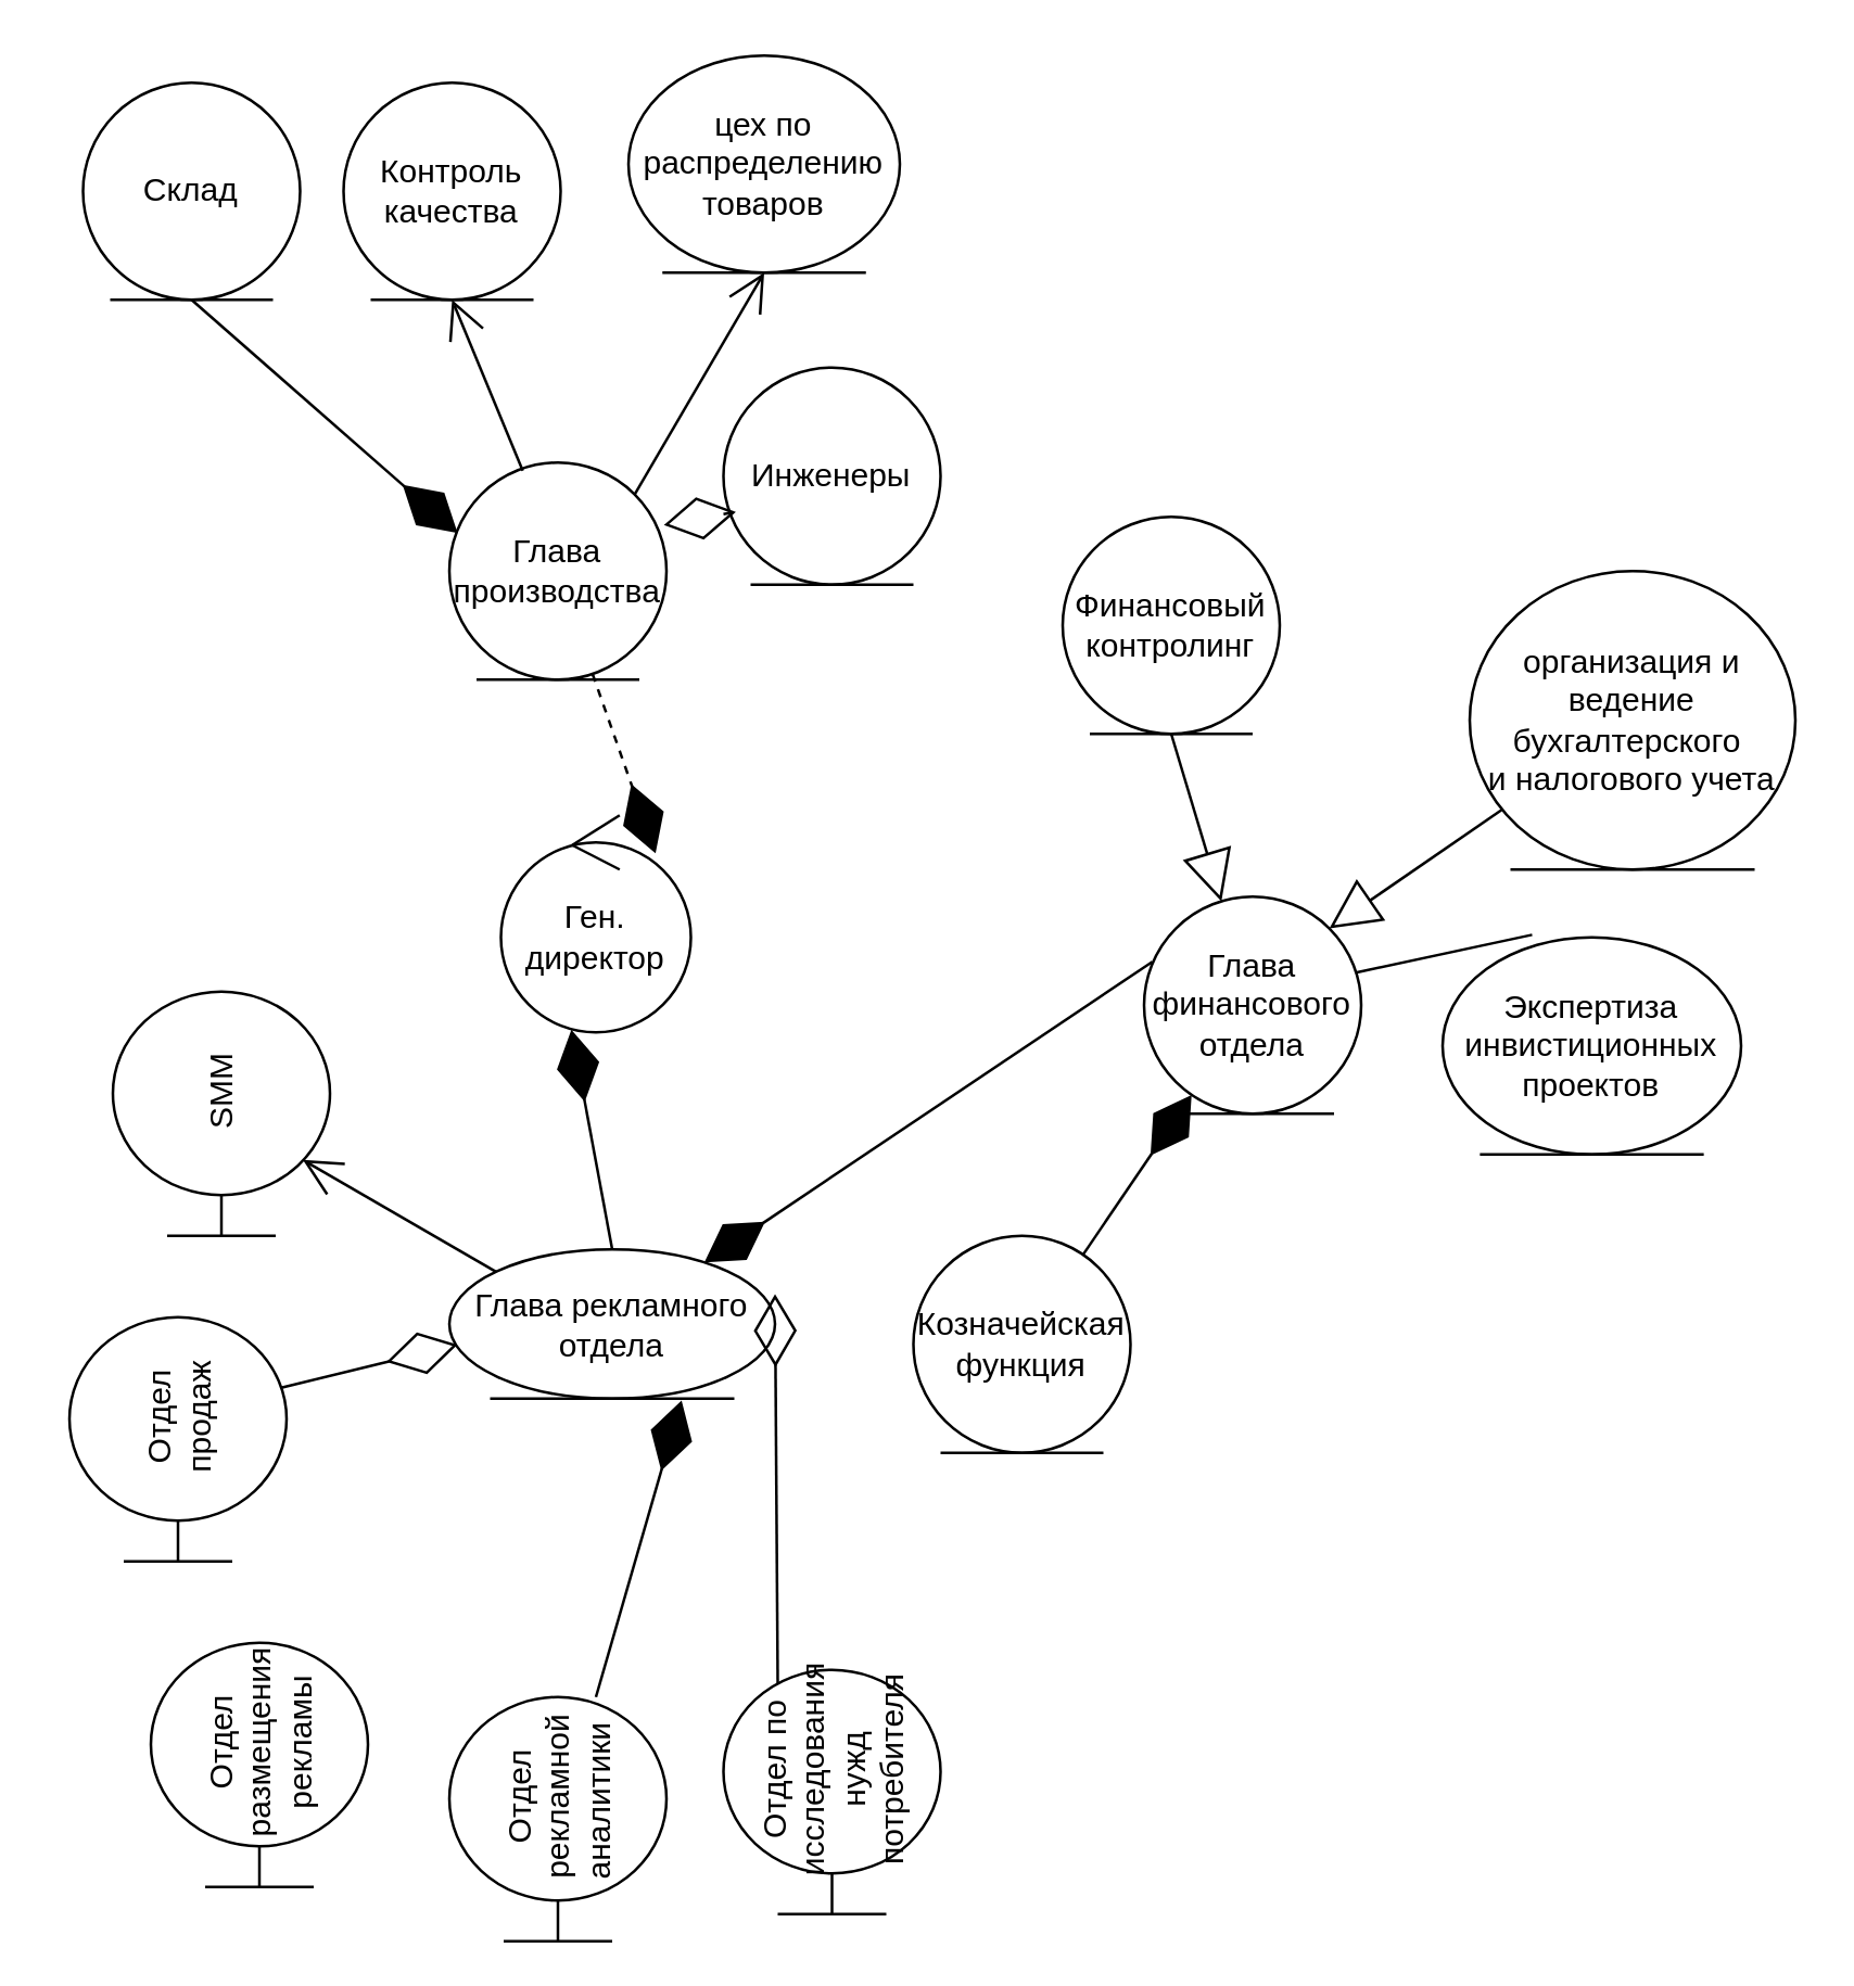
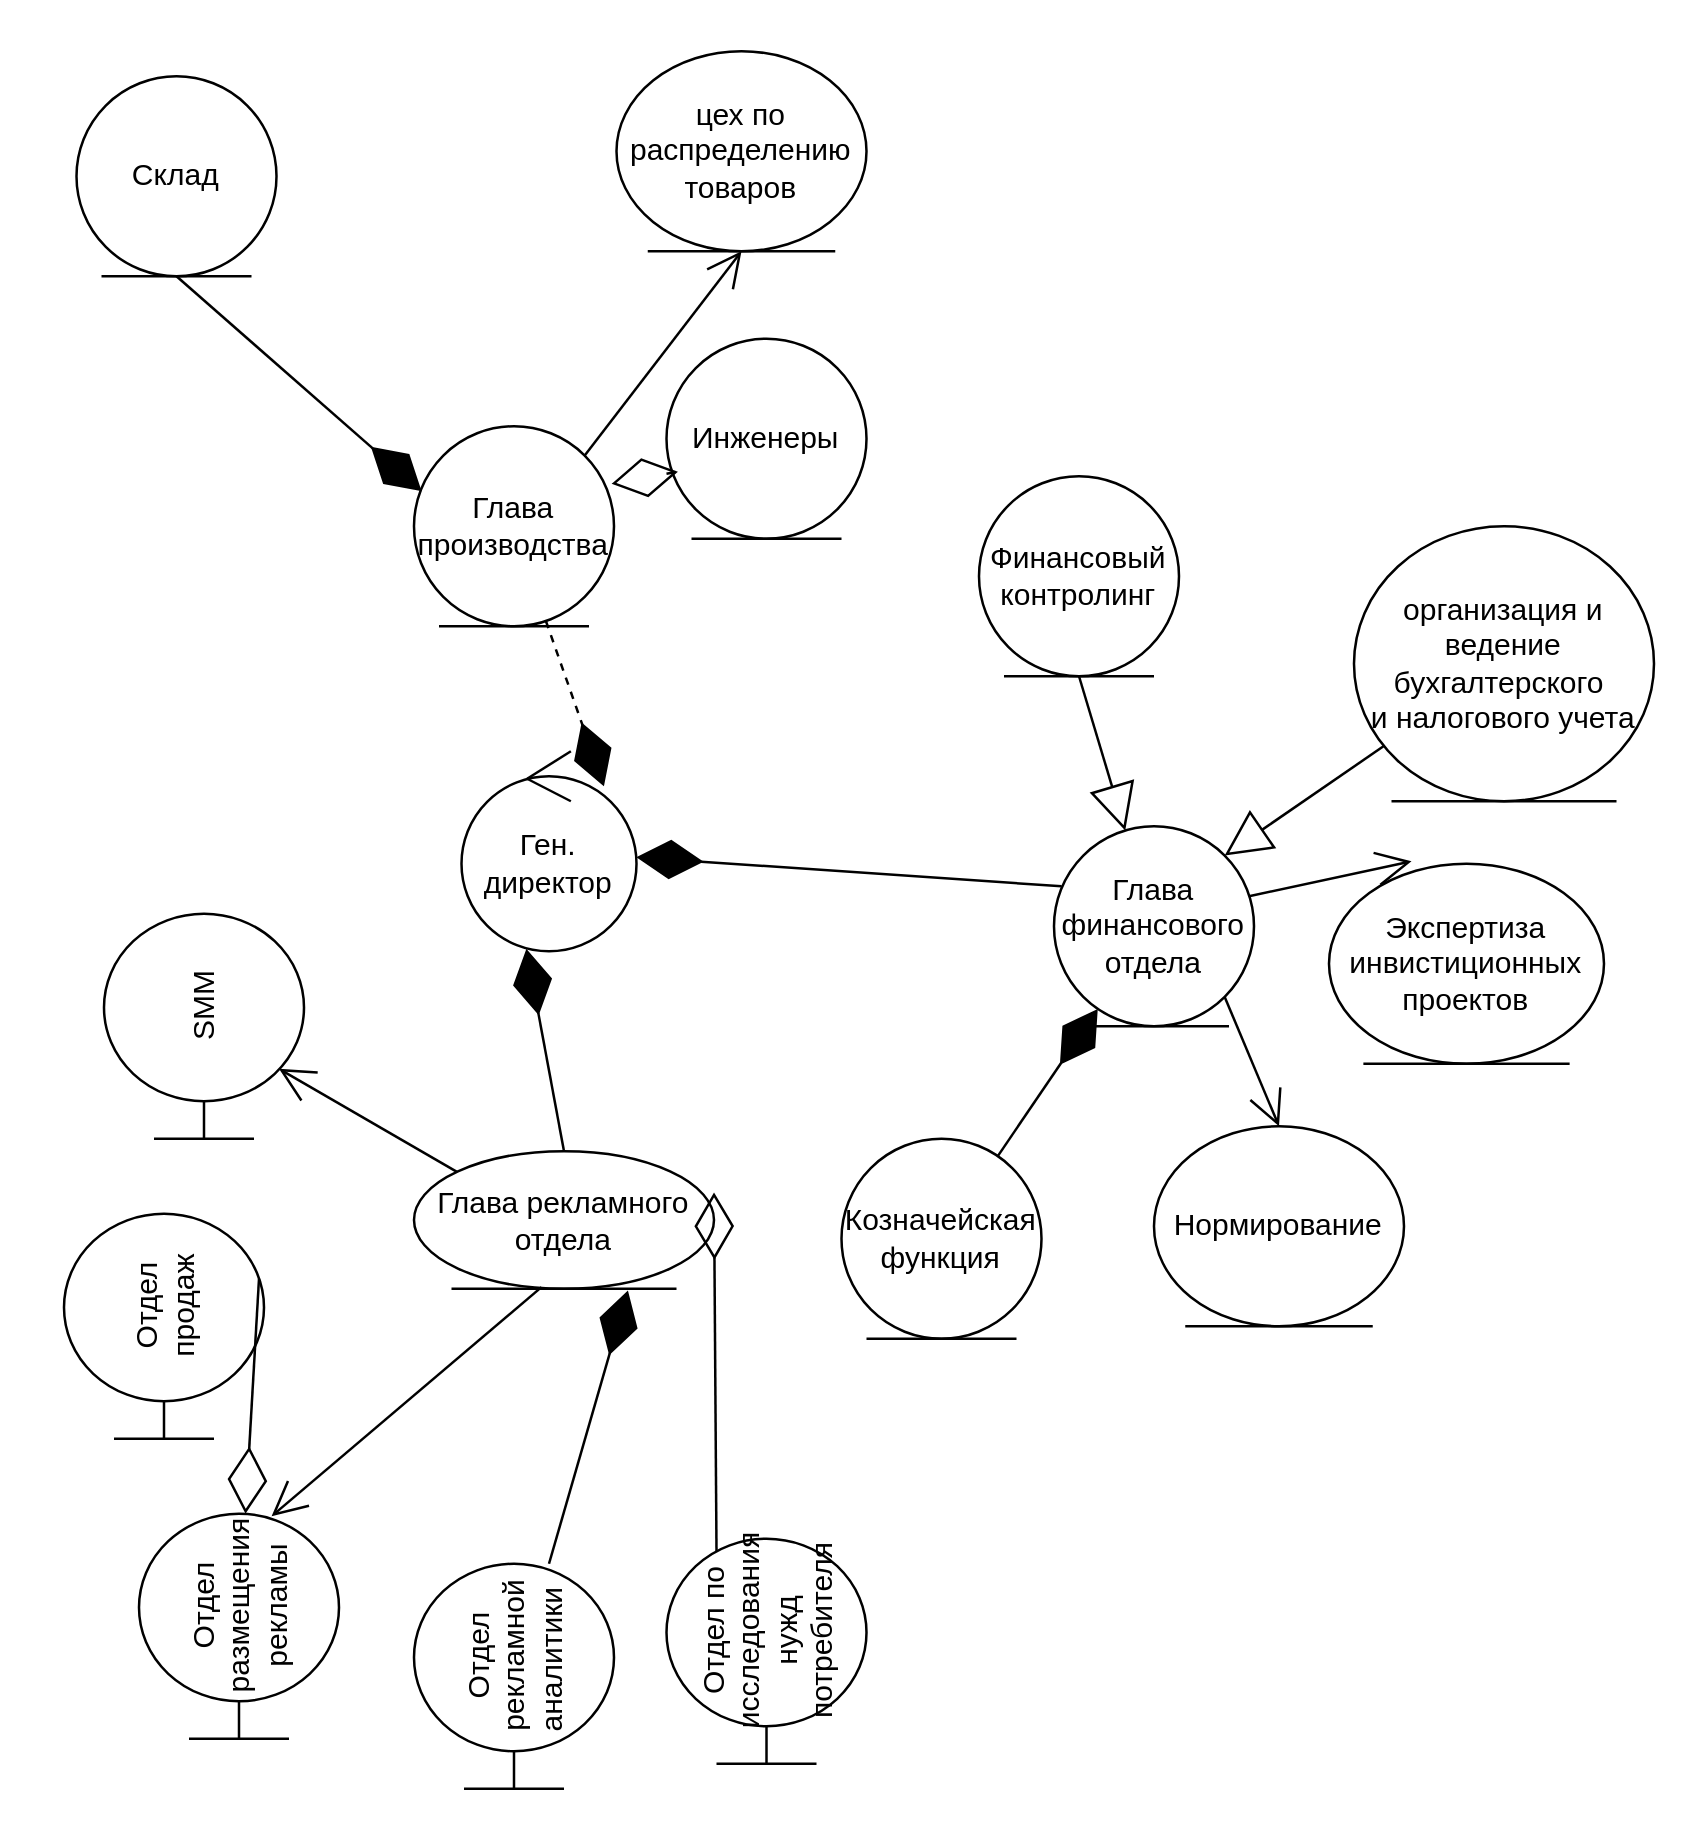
  <mxCell id="0" />
  <mxCell id="1" parent="0" />
  <mxCell id="2" value="Отдел продаж" style="shape=umlBoundary;whiteSpace=wrap;html=1;rotation=-90;" parent="1" vertex="1"><mxGeometry x="20" y="490" width="90" height="80" as="geometry" /></mxCell>
  <mxCell id="3" value="Глава рекламного отдела" style="ellipse;shape=umlEntity;whiteSpace=wrap;html=1;" parent="1" vertex="1"><mxGeometry x="165" y="460" width="120" height="55" as="geometry" /></mxCell>
  <mxCell id="4" value="Ген. директор" style="ellipse;shape=umlControl;whiteSpace=wrap;html=1;" parent="1" vertex="1"><mxGeometry x="184" y="300" width="70" height="80" as="geometry" /></mxCell>
  <mxCell id="5" value="Отдел размещения рекламы" style="shape=umlBoundary;whiteSpace=wrap;html=1;rotation=-90;" parent="1" vertex="1"><mxGeometry x="50" y="610" width="90" height="80" as="geometry" /></mxCell>
  <mxCell id="6" value="SMM" style="shape=umlBoundary;whiteSpace=wrap;html=1;rotation=-90;" parent="1" vertex="1"><mxGeometry x="36" y="370" width="90" height="80" as="geometry" /></mxCell>
  <mxCell id="7" value="Отдел рекламной аналитики&amp;nbsp;" style="shape=umlBoundary;whiteSpace=wrap;html=1;rotation=-90;" parent="1" vertex="1"><mxGeometry x="160" y="630" width="90" height="80" as="geometry" /></mxCell>
  <mxCell id="8" value="Отдел по исследования нужд потребителя" style="shape=umlBoundary;whiteSpace=wrap;html=1;rotation=-90;" parent="1" vertex="1"><mxGeometry x="261" y="620" width="90" height="80" as="geometry" /></mxCell>
  <mxCell id="9" value="Глава финансового отдела" style="ellipse;shape=umlEntity;whiteSpace=wrap;html=1;" parent="1" vertex="1"><mxGeometry x="421" y="330" width="80" height="80" as="geometry" /></mxCell>
  <mxCell id="10" value="организация и ведение бухгалтерского&amp;nbsp;&lt;br&gt;и налогового учета" style="ellipse;shape=umlEntity;whiteSpace=wrap;html=1;" parent="1" vertex="1"><mxGeometry x="541" y="210" width="120" height="110" as="geometry" /></mxCell>
  <mxCell id="11" value="Экспертиза инвистиционных проектов" style="ellipse;shape=umlEntity;whiteSpace=wrap;html=1;" parent="1" vertex="1"><mxGeometry x="531" y="345" width="110" height="80" as="geometry" /></mxCell>
+ <mxCell id="12" value="Нормирование" style="ellipse;shape=umlEntity;whiteSpace=wrap;html=1;" parent="1" vertex="1"><mxGeometry x="461" y="450" width="100" height="80" as="geometry" /></mxCell>
  <mxCell id="13" value="Козначейская&lt;br&gt;функция" style="ellipse;shape=umlEntity;whiteSpace=wrap;html=1;" parent="1" vertex="1"><mxGeometry x="336" y="455" width="80" height="80" as="geometry" /></mxCell>
  <mxCell id="14" value="Финансовый контролинг" style="ellipse;shape=umlEntity;whiteSpace=wrap;html=1;" parent="1" vertex="1"><mxGeometry x="391" y="190" width="80" height="80" as="geometry" /></mxCell>
  <mxCell id="15" value="Глава производства" style="ellipse;shape=umlEntity;whiteSpace=wrap;html=1;" parent="1" vertex="1"><mxGeometry x="165" y="170" width="80" height="80" as="geometry" /></mxCell>
  <mxCell id="16" value="Инженеры" style="ellipse;shape=umlEntity;whiteSpace=wrap;html=1;" parent="1" vertex="1"><mxGeometry x="266" y="135" width="80" height="80" as="geometry" /></mxCell>
  <mxCell id="17" value="Склад" style="ellipse;shape=umlEntity;whiteSpace=wrap;html=1;" parent="1" vertex="1"><mxGeometry x="30" y="30" width="80" height="80" as="geometry" /></mxCell>
- <mxCell id="18" value="Контроль качества" style="ellipse;shape=umlEntity;whiteSpace=wrap;html=1;" parent="1" vertex="1"><mxGeometry x="126" y="30" width="80" height="80" as="geometry" /></mxCell>
- <mxCell id="19" value="цех по распределению&lt;br&gt;товаров" style="ellipse;shape=umlEntity;whiteSpace=wrap;html=1;" parent="1" vertex="1"><mxGeometry x="231" y="20" width="100" height="80" as="geometry" /></mxCell>
+ <mxCell id="19" value="цех по распределению&lt;br&gt;товаров" style="ellipse;shape=umlEntity;whiteSpace=wrap;html=1;" parent="1" vertex="1"><mxGeometry x="246" y="20" width="100" height="80" as="geometry" /></mxCell>
  <mxCell id="20" value="" style="endArrow=diamondThin;endFill=1;endSize=24;html=1;rounded=0;" edge="1" parent="1" source="13" target="9"><mxGeometry width="160" relative="1" as="geometry"><mxPoint x="291" y="430" as="sourcePoint" /><mxPoint x="451" y="430" as="targetPoint" /></mxGeometry></mxCell>
  <mxCell id="21" value="" style="endArrow=diamondThin;endFill=1;endSize=24;html=1;rounded=0;entryX=0.713;entryY=1.013;entryDx=0;entryDy=0;entryPerimeter=0;exitX=1;exitY=0.675;exitDx=0;exitDy=0;exitPerimeter=0;" edge="1" parent="1" source="7" target="3"><mxGeometry width="160" relative="1" as="geometry"><mxPoint x="300" y="730" as="sourcePoint" /><mxPoint x="470" y="540" as="targetPoint" /></mxGeometry></mxCell>
- <mxCell id="22" value="" style="endArrow=diamondThin;endFill=0;endSize=24;html=1;rounded=0;entryX=0.025;entryY=0.638;entryDx=0;entryDy=0;entryPerimeter=0;exitX=0.711;exitY=0.975;exitDx=0;exitDy=0;exitPerimeter=0;" edge="1" parent="1" source="2" target="3"><mxGeometry width="160" relative="1" as="geometry"><mxPoint x="310" y="540" as="sourcePoint" /><mxPoint x="470" y="540" as="targetPoint" /></mxGeometry></mxCell>
+ <mxCell id="22" value="" style="endArrow=diamondThin;endFill=0;endSize=24;html=1;rounded=0;exitX=0.711;exitY=0.975;exitDx=0;exitDy=0;exitPerimeter=0;" edge="1" parent="1" source="2" target="5"><mxGeometry width="160" relative="1" as="geometry"><mxPoint x="310" y="540" as="sourcePoint" /><mxPoint x="470" y="540" as="targetPoint" /></mxGeometry></mxCell>
  <mxCell id="23" value="" style="endArrow=diamondThin;endFill=0;endSize=24;html=1;rounded=0;entryX=1;entryY=0.3;entryDx=0;entryDy=0;exitX=0.944;exitY=0.25;exitDx=0;exitDy=0;exitPerimeter=0;entryPerimeter=0;" edge="1" parent="1" source="8" target="3"><mxGeometry width="160" relative="1" as="geometry"><mxPoint x="310" y="540" as="sourcePoint" /><mxPoint x="470" y="540" as="targetPoint" /></mxGeometry></mxCell>
  <mxCell id="24" value="" style="endArrow=diamondThin;endFill=1;endSize=24;html=1;rounded=0;exitX=0.5;exitY=0;exitDx=0;exitDy=0;entryX=0.371;entryY=0.988;entryDx=0;entryDy=0;entryPerimeter=0;" edge="1" parent="1" source="3" target="4"><mxGeometry width="160" relative="1" as="geometry"><mxPoint x="310" y="540" as="sourcePoint" /><mxPoint x="470" y="540" as="targetPoint" /></mxGeometry></mxCell>
  <mxCell id="25" value="" style="endArrow=diamondThin;endFill=1;endSize=24;html=1;rounded=0;entryX=0.814;entryY=0.175;entryDx=0;entryDy=0;entryPerimeter=0;dashed=1;" edge="1" parent="1" source="15" target="4"><mxGeometry width="160" relative="1" as="geometry"><mxPoint x="350" y="330" as="sourcePoint" /><mxPoint x="405.97" y="179.04" as="targetPoint" /></mxGeometry></mxCell>
- <mxCell id="26" value="" style="endArrow=diamondThin;endFill=1;endSize=24;html=1;rounded=0;exitX=0.038;exitY=0.3;exitDx=0;exitDy=0;exitPerimeter=0;" edge="1" parent="1" source="9" target="3"><mxGeometry width="160" relative="1" as="geometry"><mxPoint x="360" y="320" as="sourcePoint" /><mxPoint x="415.97" y="169.04" as="targetPoint" /></mxGeometry></mxCell>
+ <mxCell id="26" value="" style="endArrow=diamondThin;endFill=1;endSize=24;html=1;rounded=0;exitX=0.038;exitY=0.3;exitDx=0;exitDy=0;exitPerimeter=0;" edge="1" parent="1" source="9" target="4"><mxGeometry width="160" relative="1" as="geometry"><mxPoint x="360" y="320" as="sourcePoint" /><mxPoint x="415.97" y="169.04" as="targetPoint" /></mxGeometry></mxCell>
  <mxCell id="27" value="" style="endArrow=diamondThin;endFill=0;endSize=24;html=1;rounded=0;exitX=0;exitY=0.675;exitDx=0;exitDy=0;entryX=0.988;entryY=0.288;entryDx=0;entryDy=0;entryPerimeter=0;exitPerimeter=0;" edge="1" parent="1" source="16" target="15"><mxGeometry width="160" relative="1" as="geometry"><mxPoint x="-69" y="240" as="sourcePoint" /><mxPoint x="91" y="240" as="targetPoint" /></mxGeometry></mxCell>
  <mxCell id="28" value="" style="endArrow=diamondThin;endFill=1;endSize=24;html=1;rounded=0;entryX=0.038;entryY=0.325;entryDx=0;entryDy=0;entryPerimeter=0;exitX=0.5;exitY=1;exitDx=0;exitDy=0;" edge="1" parent="1" source="17" target="15"><mxGeometry width="160" relative="1" as="geometry"><mxPoint x="-10" y="180" as="sourcePoint" /><mxPoint x="150" y="180" as="targetPoint" /></mxGeometry></mxCell>
  <mxCell id="29" value="" style="endArrow=block;endSize=16;endFill=0;html=1;rounded=0;entryX=1;entryY=0;entryDx=0;entryDy=0;" edge="1" parent="1" source="10" target="9"><mxGeometry x="-0.009" width="160" relative="1" as="geometry"><mxPoint x="291" y="330" as="sourcePoint" /><mxPoint x="451" y="330" as="targetPoint" /><mxPoint as="offset" /></mxGeometry></mxCell>
  <mxCell id="30" value="" style="endArrow=block;endSize=16;endFill=0;html=1;rounded=0;exitX=0.5;exitY=1;exitDx=0;exitDy=0;" edge="1" parent="1" source="14" target="9"><mxGeometry x="-0.009" width="160" relative="1" as="geometry"><mxPoint x="451" y="300" as="sourcePoint" /><mxPoint x="387.355" y="343.802" as="targetPoint" /><mxPoint as="offset" /></mxGeometry></mxCell>
+ <mxCell id="31" value="" style="endArrow=open;endFill=1;endSize=12;html=1;rounded=0;exitX=1;exitY=1;exitDx=0;exitDy=0;entryX=0.5;entryY=0;entryDx=0;entryDy=0;" edge="1" parent="1" source="9" target="12"><mxGeometry width="160" relative="1" as="geometry"><mxPoint x="291" y="330" as="sourcePoint" /><mxPoint x="531" y="410" as="targetPoint" /></mxGeometry></mxCell>
  <mxCell id="32" value="" style="endArrow=open;endFill=1;endSize=12;html=1;rounded=0;exitX=0;exitY=0;exitDx=0;exitDy=0;entryX=0.311;entryY=0.875;entryDx=0;entryDy=0;entryPerimeter=0;" edge="1" parent="1" source="3" target="6"><mxGeometry width="160" relative="1" as="geometry"><mxPoint x="310" y="440" as="sourcePoint" /><mxPoint x="50" y="730" as="targetPoint" /></mxGeometry></mxCell>
- <mxCell id="34" value="" style="endArrow=open;endFill=1;endSize=12;html=1;rounded=0;exitX=0.338;exitY=0.038;exitDx=0;exitDy=0;exitPerimeter=0;entryX=0.5;entryY=1;entryDx=0;entryDy=0;" edge="1" parent="1" source="15" target="18"><mxGeometry width="160" relative="1" as="geometry"><mxPoint x="-49" y="160" as="sourcePoint" /><mxPoint x="111" y="160" as="targetPoint" /></mxGeometry></mxCell>
+ <mxCell id="33" value="" style="endArrow=open;endFill=1;endSize=12;html=1;rounded=0;exitX=0.425;exitY=0.988;exitDx=0;exitDy=0;exitPerimeter=0;entryX=0.989;entryY=0.663;entryDx=0;entryDy=0;entryPerimeter=0;" edge="1" parent="1" source="3" target="5"><mxGeometry width="160" relative="1" as="geometry"><mxPoint x="30" y="600" as="sourcePoint" /><mxPoint x="190" y="600" as="targetPoint" /></mxGeometry></mxCell>
  <mxCell id="35" value="" style="endArrow=open;endFill=1;endSize=12;html=1;rounded=0;exitX=1;exitY=0;exitDx=0;exitDy=0;entryX=0.5;entryY=1;entryDx=0;entryDy=0;" edge="1" parent="1" source="15" target="19"><mxGeometry width="160" relative="1" as="geometry"><mxPoint x="21" y="180" as="sourcePoint" /><mxPoint x="181" y="180" as="targetPoint" /></mxGeometry></mxCell>
- <mxCell id="36" value="" style="endArrow=none;endFill=1;endSize=12;html=1;rounded=0;exitX=0.975;exitY=0.35;exitDx=0;exitDy=0;exitPerimeter=0;entryX=0.3;entryY=-0.012;entryDx=0;entryDy=0;entryPerimeter=0;" edge="1" parent="1" source="9" target="11"><mxGeometry width="160" relative="1" as="geometry"><mxPoint x="501" y="369.5" as="sourcePoint" /><mxPoint x="661" y="369.5" as="targetPoint" /></mxGeometry></mxCell>
+ <mxCell id="36" value="" style="endArrow=open;endFill=1;endSize=12;html=1;rounded=0;exitX=0.975;exitY=0.35;exitDx=0;exitDy=0;exitPerimeter=0;entryX=0.3;entryY=-0.012;entryDx=0;entryDy=0;entryPerimeter=0;" edge="1" parent="1" source="9" target="11"><mxGeometry width="160" relative="1" as="geometry"><mxPoint x="501" y="369.5" as="sourcePoint" /><mxPoint x="661" y="369.5" as="targetPoint" /></mxGeometry></mxCell>
